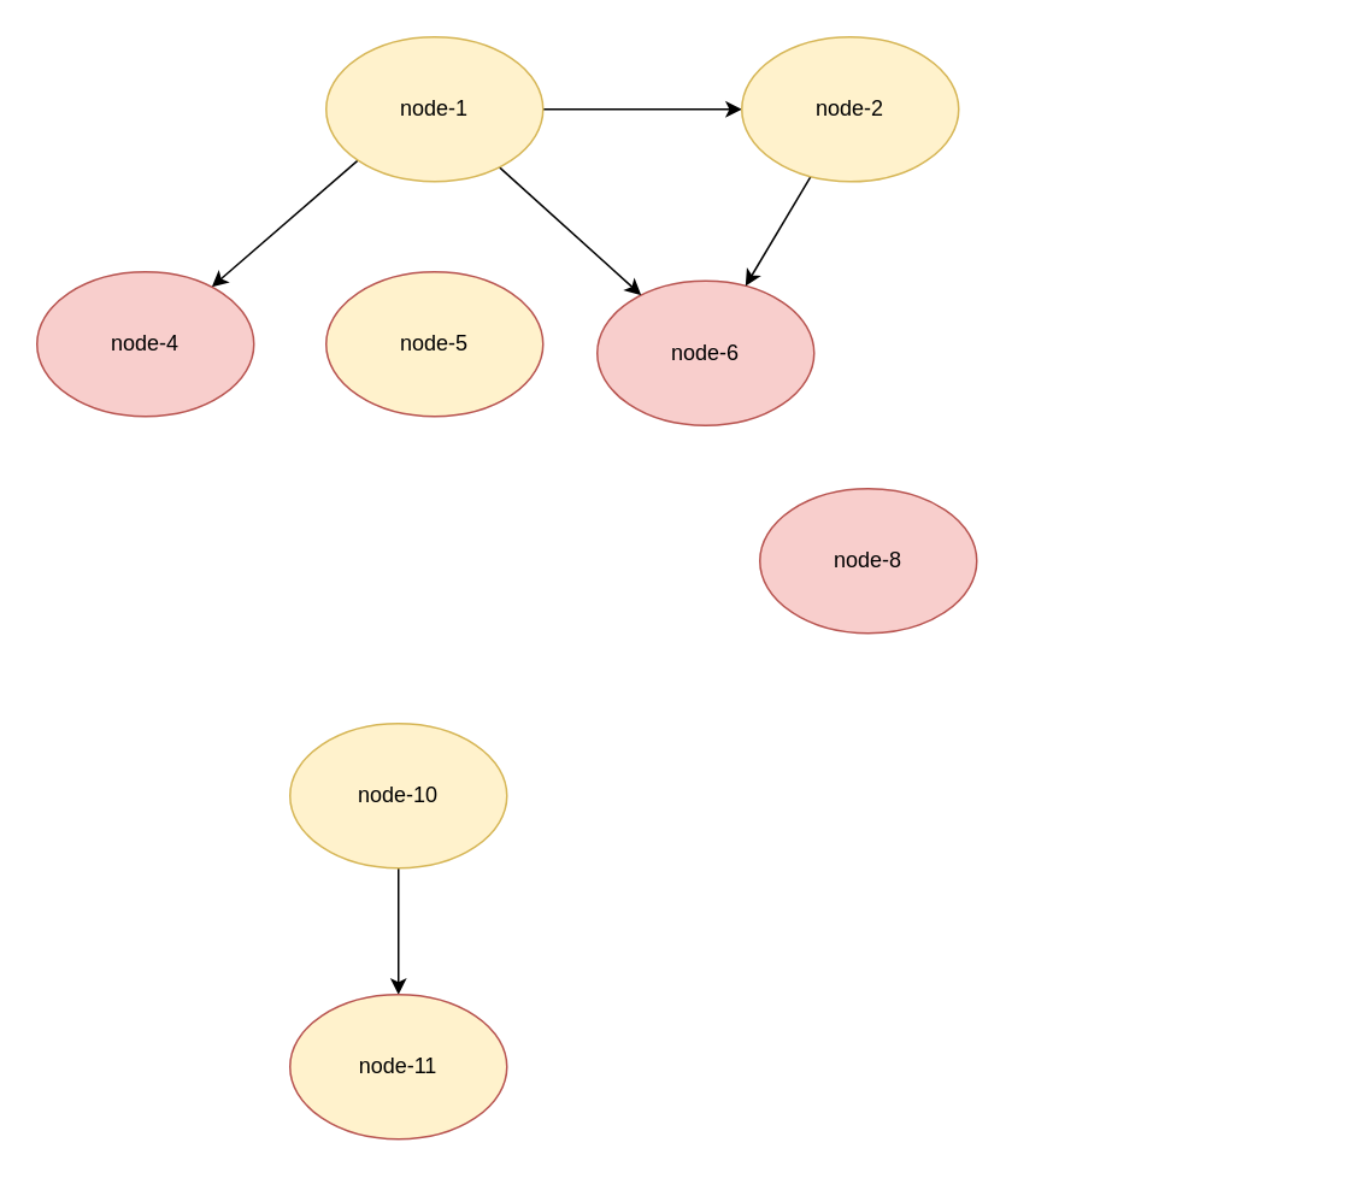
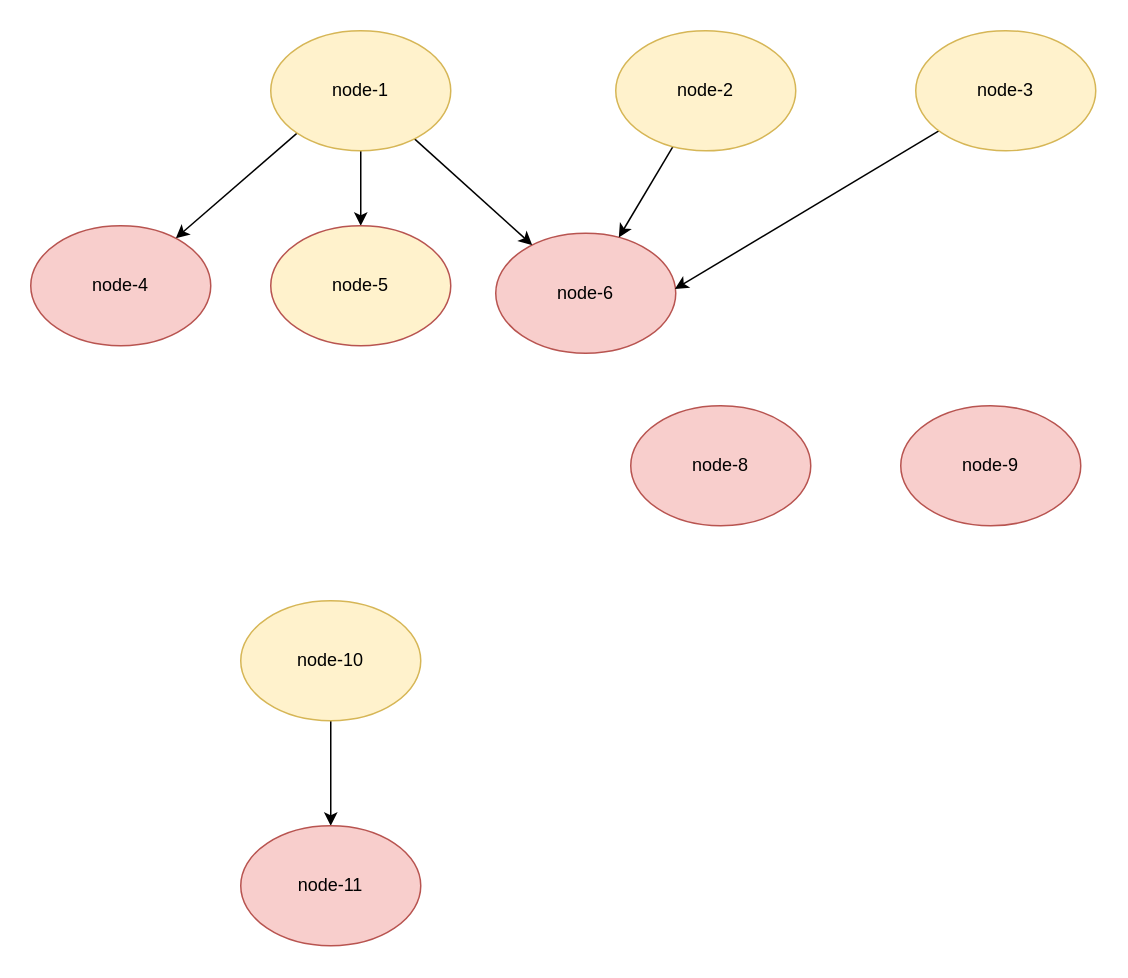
  <mxCell id="0" />
  <mxCell id="1" parent="0" />
  <mxCell id="2" value="node-6" style="ellipse;whiteSpace=wrap;html=1;fillColor=#f8cecc;strokeColor=#b85450;" vertex="1" parent="1"><mxGeometry x="330" y="155" width="120" height="80" as="geometry" /></mxCell>
- <mxCell id="3" style="rounded=0;orthogonalLoop=1;jettySize=auto;html=1;" edge="1" parent="1" source="6" target="15"><mxGeometry relative="1" as="geometry" /></mxCell>
+ <mxCell id="3" style="rounded=0;orthogonalLoop=1;jettySize=auto;html=1;" edge="1" parent="1" source="6" target="7"><mxGeometry relative="1" as="geometry" /></mxCell>
  <mxCell id="4" style="rounded=0;orthogonalLoop=1;jettySize=auto;html=1;" edge="1" parent="1" source="6" target="2"><mxGeometry relative="1" as="geometry" /></mxCell>
  <mxCell id="5" style="rounded=0;orthogonalLoop=1;jettySize=auto;html=1;exitX=0;exitY=1;exitDx=0;exitDy=0;" edge="1" parent="1" source="6" target="8"><mxGeometry relative="1" as="geometry" /></mxCell>
  <mxCell id="6" value="node-1" style="ellipse;whiteSpace=wrap;html=1;fillColor=#fff2cc;strokeColor=#d6b656;" vertex="1" parent="1"><mxGeometry x="180" y="20" width="120" height="80" as="geometry" /></mxCell>
  <mxCell id="7" value="node-5" style="ellipse;whiteSpace=wrap;html=1;fillColor=#fff2cc;strokeColor=#b85450;" vertex="1" parent="1"><mxGeometry x="180" y="150" width="120" height="80" as="geometry" /></mxCell>
  <mxCell id="8" value="node-4" style="ellipse;whiteSpace=wrap;html=1;fillColor=#f8cecc;strokeColor=#b85450;" vertex="1" parent="1"><mxGeometry x="20" y="150" width="120" height="80" as="geometry" /></mxCell>
+ <mxCell id="9" style="rounded=0;orthogonalLoop=1;jettySize=auto;html=1;entryX=0.995;entryY=0.465;entryDx=0;entryDy=0;entryPerimeter=0;" edge="1" parent="1" source="10" target="2"><mxGeometry relative="1" as="geometry" /></mxCell>
+ <mxCell id="10" value="node-3" style="ellipse;whiteSpace=wrap;html=1;fillColor=#fff2cc;strokeColor=#d6b656;" vertex="1" parent="1"><mxGeometry x="610" y="20" width="120" height="80" as="geometry" /></mxCell>
  <mxCell id="11" value="node-8" style="ellipse;whiteSpace=wrap;html=1;fillColor=#f8cecc;strokeColor=#b85450;" vertex="1" parent="1"><mxGeometry x="420" y="270" width="120" height="80" as="geometry" /></mxCell>
  <mxCell id="12" style="rounded=0;orthogonalLoop=1;jettySize=auto;html=1;" edge="1" parent="1" source="13" target="17"><mxGeometry relative="1" as="geometry" /></mxCell>
  <mxCell id="13" value="node-10" style="ellipse;whiteSpace=wrap;html=1;fillColor=#fff2cc;strokeColor=#d6b656;" vertex="1" parent="1"><mxGeometry x="160" y="400" width="120" height="80" as="geometry" /></mxCell>
  <mxCell id="14" style="rounded=0;orthogonalLoop=1;jettySize=auto;html=1;" edge="1" parent="1" source="15" target="2"><mxGeometry relative="1" as="geometry" /></mxCell>
  <mxCell id="15" value="node-2" style="ellipse;whiteSpace=wrap;html=1;fillColor=#fff2cc;strokeColor=#d6b656;" vertex="1" parent="1"><mxGeometry x="410" y="20" width="120" height="80" as="geometry" /></mxCell>
- <mxCell id="17" value="node-11" style="ellipse;whiteSpace=wrap;html=1;fillColor=#fff2cc;strokeColor=#b85450;" vertex="1" parent="1"><mxGeometry x="160" y="550" width="120" height="80" as="geometry" /></mxCell>
+ <mxCell id="16" value="node-9" style="ellipse;whiteSpace=wrap;html=1;fillColor=#f8cecc;strokeColor=#b85450;" vertex="1" parent="1"><mxGeometry x="600" y="270" width="120" height="80" as="geometry" /></mxCell>
+ <mxCell id="17" value="node-11" style="ellipse;whiteSpace=wrap;html=1;fillColor=#f8cecc;strokeColor=#b85450;" vertex="1" parent="1"><mxGeometry x="160" y="550" width="120" height="80" as="geometry" /></mxCell>
